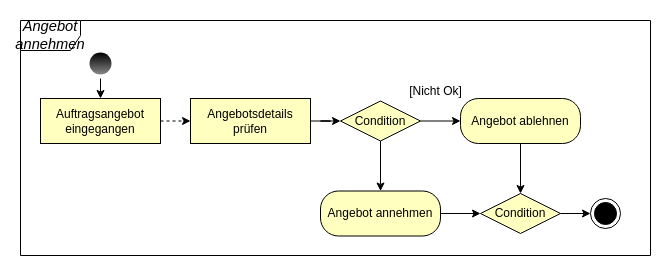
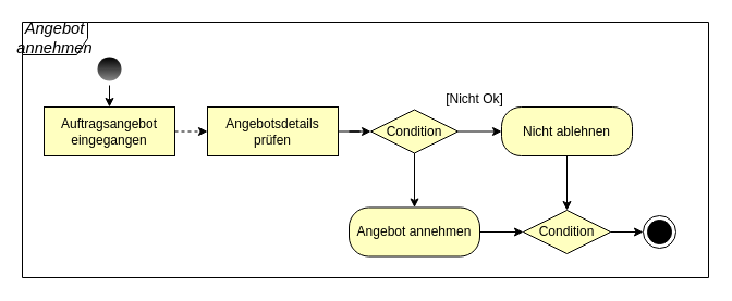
  <mxCell id="0" />
  <mxCell id="1" parent="0" />
  <mxCell id="2" value="&lt;i&gt;&lt;span style=&quot;font-size: 11.0pt ; font-family: &amp;#34;calibri&amp;#34; , sans-serif&quot;&gt;Angebot&lt;br&gt;annehmen&lt;br&gt;&lt;/span&gt;&lt;/i&gt;" style="shape=umlFrame;whiteSpace=wrap;html=1;" parent="1" vertex="1"><mxGeometry x="20" y="20" width="630" height="235" as="geometry" /></mxCell>
  <mxCell id="3" value="" style="ellipse;html=1;shape=endState;fillColor=#000000;" parent="1" vertex="1"><mxGeometry x="590" y="198" width="30" height="30" as="geometry" /></mxCell>
  <mxCell id="4" style="edgeStyle=orthogonalEdgeStyle;rounded=0;orthogonalLoop=1;jettySize=auto;html=1;exitX=0.5;exitY=1;exitDx=0;exitDy=0;entryX=0.5;entryY=0;entryDx=0;entryDy=0;startArrow=none;startFill=0;endArrow=classic;endFill=1;strokeColor=#000000;" edge="1" parent="1" source="5" target="7"><mxGeometry relative="1" as="geometry" /></mxCell>
  <mxCell id="5" value="" style="ellipse;html=1;shape=endState;fillColor=#000000;fontStyle=1;strokeColor=none;gradientColor=#878787;" parent="1" vertex="1"><mxGeometry x="85" y="48" width="30" height="30" as="geometry" /></mxCell>
  <mxCell id="6" style="edgeStyle=orthogonalEdgeStyle;rounded=0;orthogonalLoop=1;jettySize=auto;html=1;exitX=1;exitY=0.5;exitDx=0;exitDy=0;entryX=0;entryY=0.5;entryDx=0;entryDy=0;startArrow=none;startFill=0;endArrow=classic;endFill=1;strokeColor=#000000;dashed=1;" edge="1" parent="1" source="7" target="10"><mxGeometry relative="1" as="geometry" /></mxCell>
  <mxCell id="7" value="Auftragsangebot&lt;br&gt;eingegangen" style="whiteSpace=wrap;html=1;arcSize=40;fontColor=#000000;fillColor=#ffffc0;rounded=0;" vertex="1" parent="1"><mxGeometry x="40" y="98" width="120" height="45" as="geometry" /></mxCell>
  <mxCell id="8" value="[Nicht Ok]" style="text;html=1;align=center;verticalAlign=middle;resizable=0;points=[];autosize=1;" vertex="1" parent="1"><mxGeometry x="400" y="80.5" width="70" height="20" as="geometry" /></mxCell>
  <mxCell id="9" style="edgeStyle=orthogonalEdgeStyle;rounded=0;orthogonalLoop=1;jettySize=auto;html=1;entryX=0;entryY=0.5;entryDx=0;entryDy=0;startArrow=none;startFill=0;endArrow=classic;endFill=1;strokeColor=#000000;" edge="1" parent="1" source="10" target="13"><mxGeometry relative="1" as="geometry" /></mxCell>
  <mxCell id="10" value="Angebotsdetails&lt;br&gt;prüfen" style="whiteSpace=wrap;html=1;arcSize=40;fontColor=#000000;fillColor=#ffffc0;rounded=0;" vertex="1" parent="1"><mxGeometry x="190" y="98" width="120" height="45" as="geometry" /></mxCell>
  <mxCell id="11" style="edgeStyle=orthogonalEdgeStyle;rounded=0;orthogonalLoop=1;jettySize=auto;html=1;exitX=0.5;exitY=1;exitDx=0;exitDy=0;entryX=0.5;entryY=0;entryDx=0;entryDy=0;startArrow=none;startFill=0;endArrow=classic;endFill=1;strokeColor=#000000;" edge="1" parent="1" source="13" target="17"><mxGeometry relative="1" as="geometry" /></mxCell>
  <mxCell id="12" style="edgeStyle=orthogonalEdgeStyle;rounded=0;orthogonalLoop=1;jettySize=auto;html=1;exitX=1;exitY=0.5;exitDx=0;exitDy=0;entryX=0;entryY=0.5;entryDx=0;entryDy=0;startArrow=none;startFill=0;endArrow=classic;endFill=1;strokeColor=#000000;" edge="1" parent="1" source="13" target="19"><mxGeometry relative="1" as="geometry" /></mxCell>
  <mxCell id="13" value="Condition" style="rhombus;whiteSpace=wrap;html=1;fillColor=#ffffc0;" vertex="1" parent="1"><mxGeometry x="340" y="100.5" width="80" height="40" as="geometry" /></mxCell>
  <mxCell id="14" style="edgeStyle=orthogonalEdgeStyle;rounded=0;orthogonalLoop=1;jettySize=auto;html=1;exitX=1;exitY=0.5;exitDx=0;exitDy=0;startArrow=none;startFill=0;endArrow=classic;endFill=1;strokeColor=#000000;" edge="1" parent="1" source="15" target="3"><mxGeometry relative="1" as="geometry" /></mxCell>
  <mxCell id="15" value="Condition" style="rhombus;whiteSpace=wrap;html=1;fillColor=#ffffc0;" vertex="1" parent="1"><mxGeometry x="480" y="193" width="80" height="40" as="geometry" /></mxCell>
  <mxCell id="16" style="edgeStyle=orthogonalEdgeStyle;rounded=0;orthogonalLoop=1;jettySize=auto;html=1;exitX=1;exitY=0.5;exitDx=0;exitDy=0;entryX=0;entryY=0.5;entryDx=0;entryDy=0;startArrow=none;startFill=0;endArrow=classic;endFill=1;strokeColor=#000000;" edge="1" parent="1" source="17" target="15"><mxGeometry relative="1" as="geometry" /></mxCell>
  <mxCell id="17" value="Angebot annehmen" style="rounded=1;whiteSpace=wrap;html=1;arcSize=40;fontColor=#000000;fillColor=#ffffc0;" vertex="1" parent="1"><mxGeometry x="320" y="190.5" width="120" height="45" as="geometry" /></mxCell>
  <mxCell id="18" style="edgeStyle=orthogonalEdgeStyle;rounded=0;orthogonalLoop=1;jettySize=auto;html=1;exitX=0.5;exitY=1;exitDx=0;exitDy=0;entryX=0.5;entryY=0;entryDx=0;entryDy=0;startArrow=none;startFill=0;endArrow=classic;endFill=1;strokeColor=#000000;" edge="1" parent="1" source="19" target="15"><mxGeometry relative="1" as="geometry" /></mxCell>
- <mxCell id="19" value="Angebot ablehnen" style="rounded=1;whiteSpace=wrap;html=1;arcSize=40;fontColor=#000000;fillColor=#ffffc0;" vertex="1" parent="1"><mxGeometry x="460" y="98" width="120" height="45" as="geometry" /></mxCell>
+ <mxCell id="19" value="Nicht ablehnen" style="rounded=1;whiteSpace=wrap;html=1;arcSize=40;fontColor=#000000;fillColor=#ffffc0;" vertex="1" parent="1"><mxGeometry x="460" y="98" width="120" height="45" as="geometry" /></mxCell>
